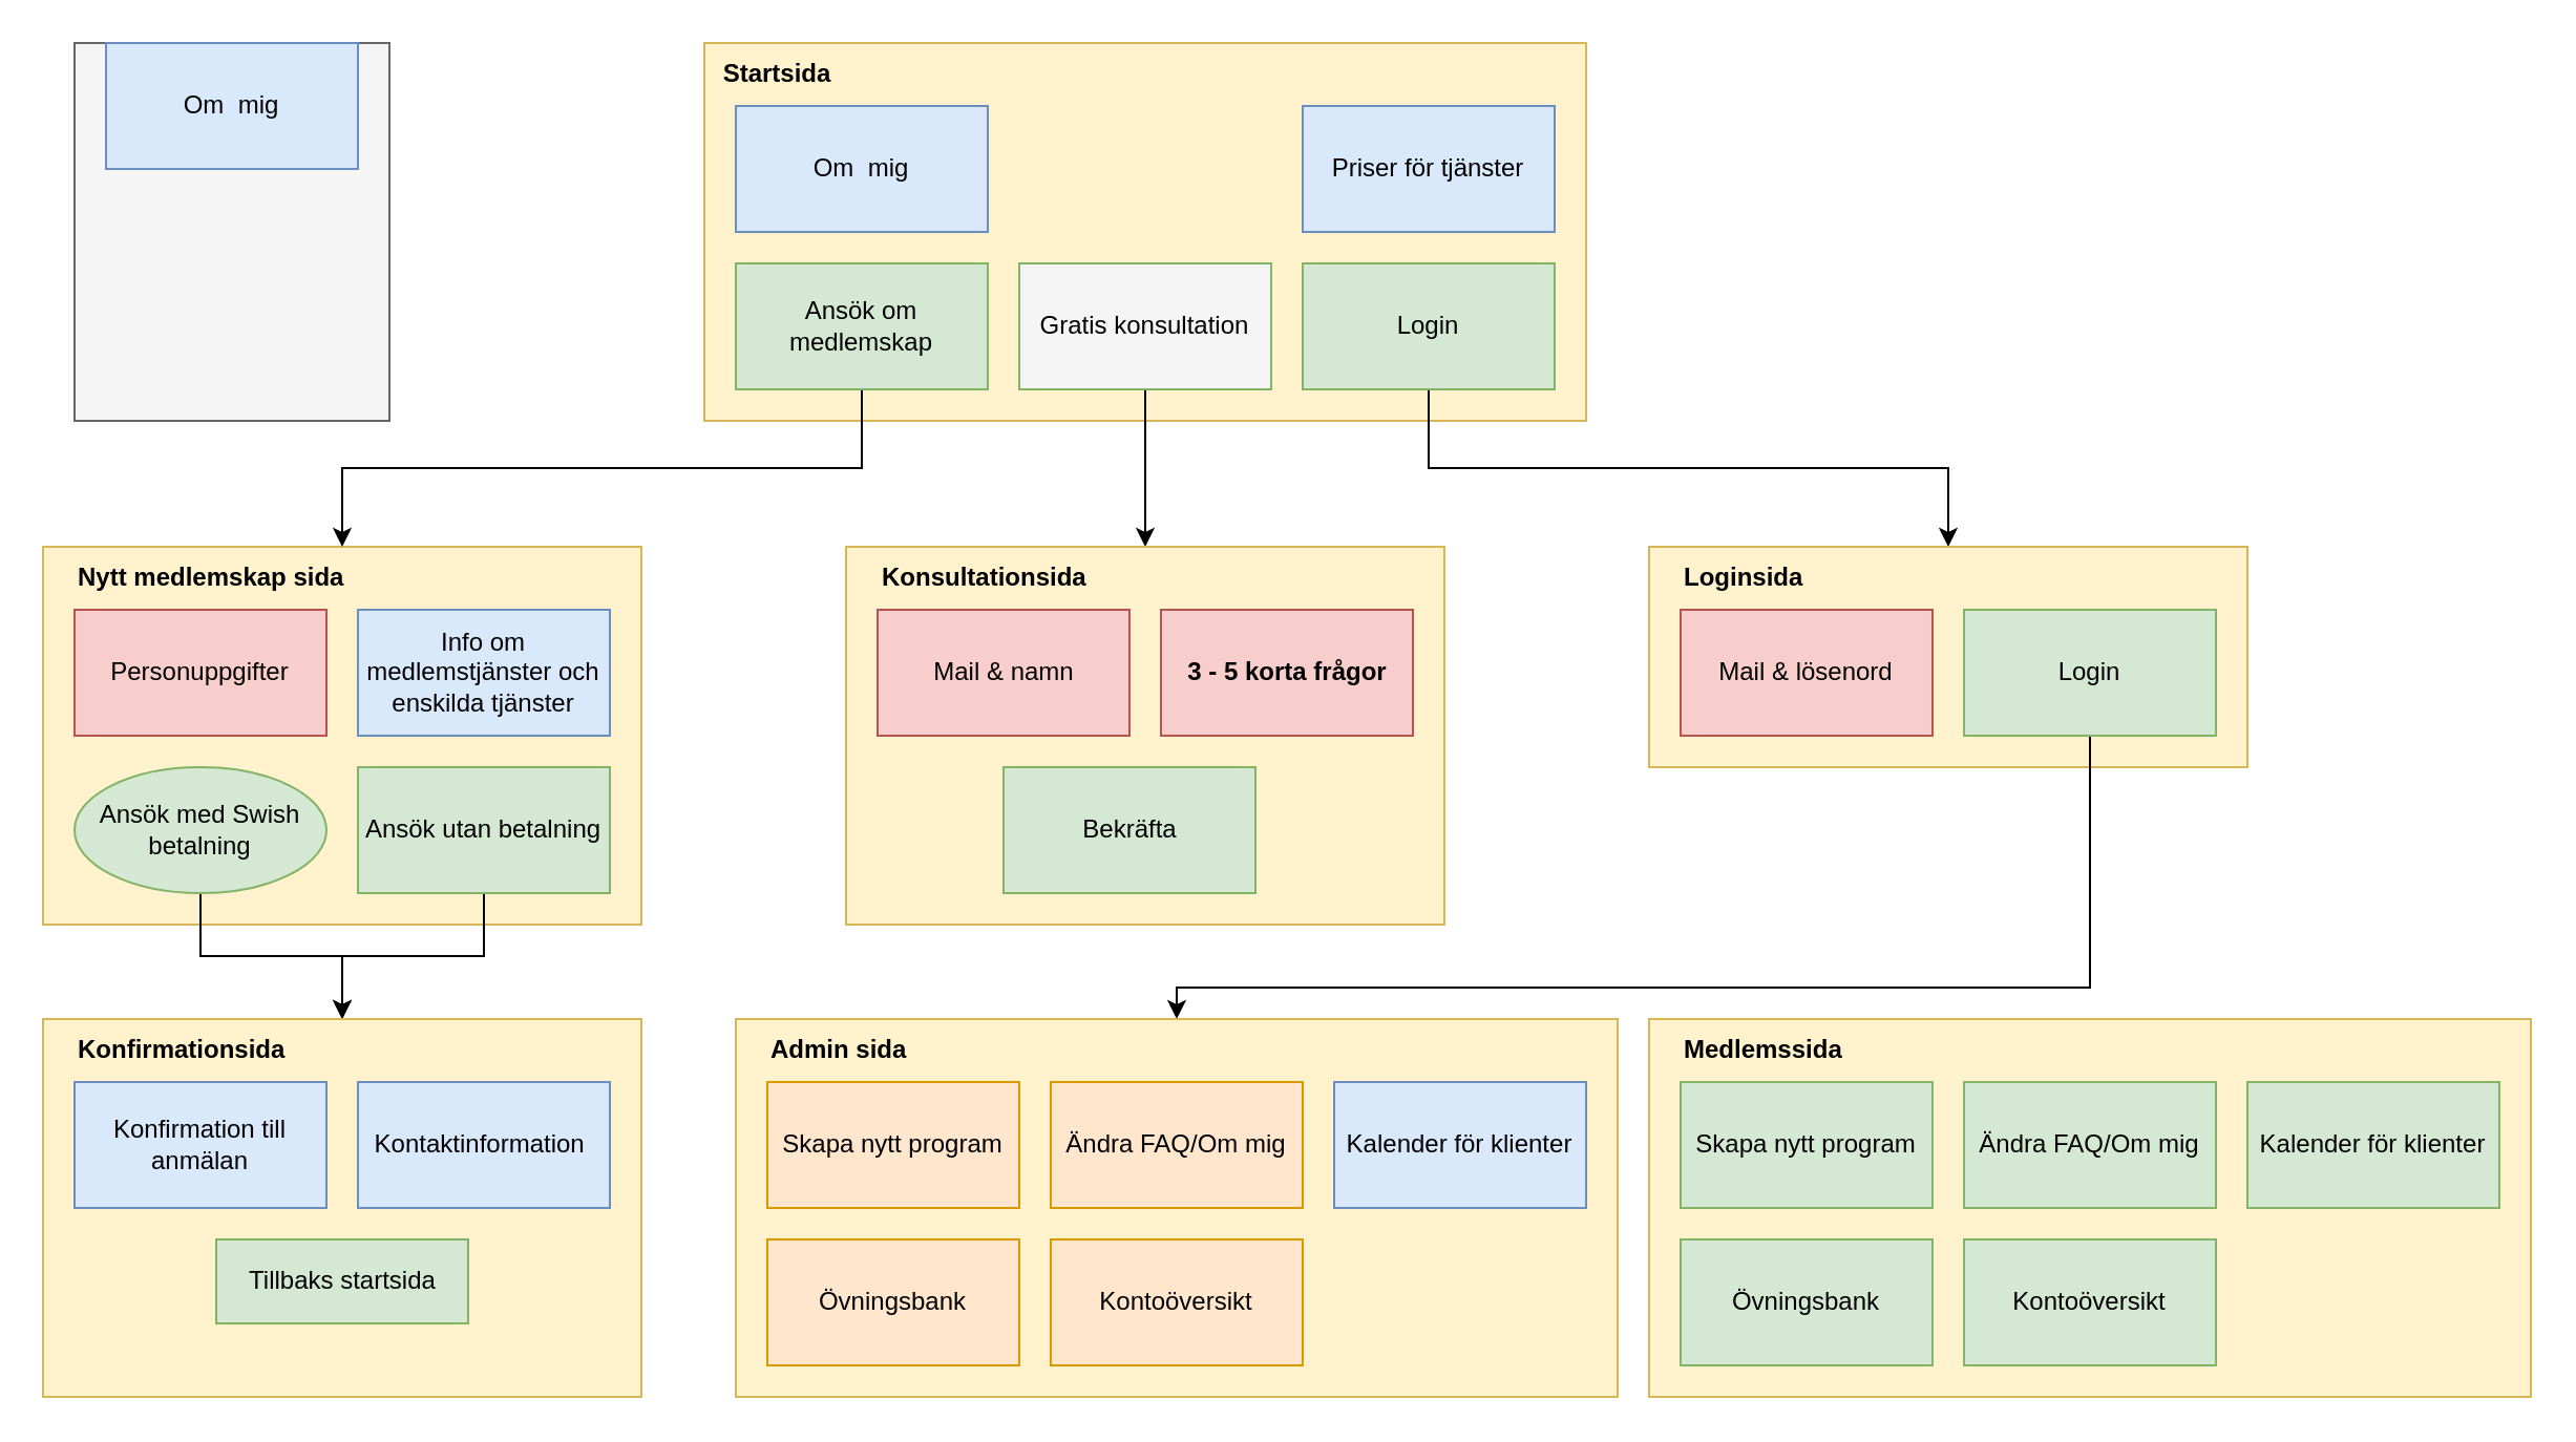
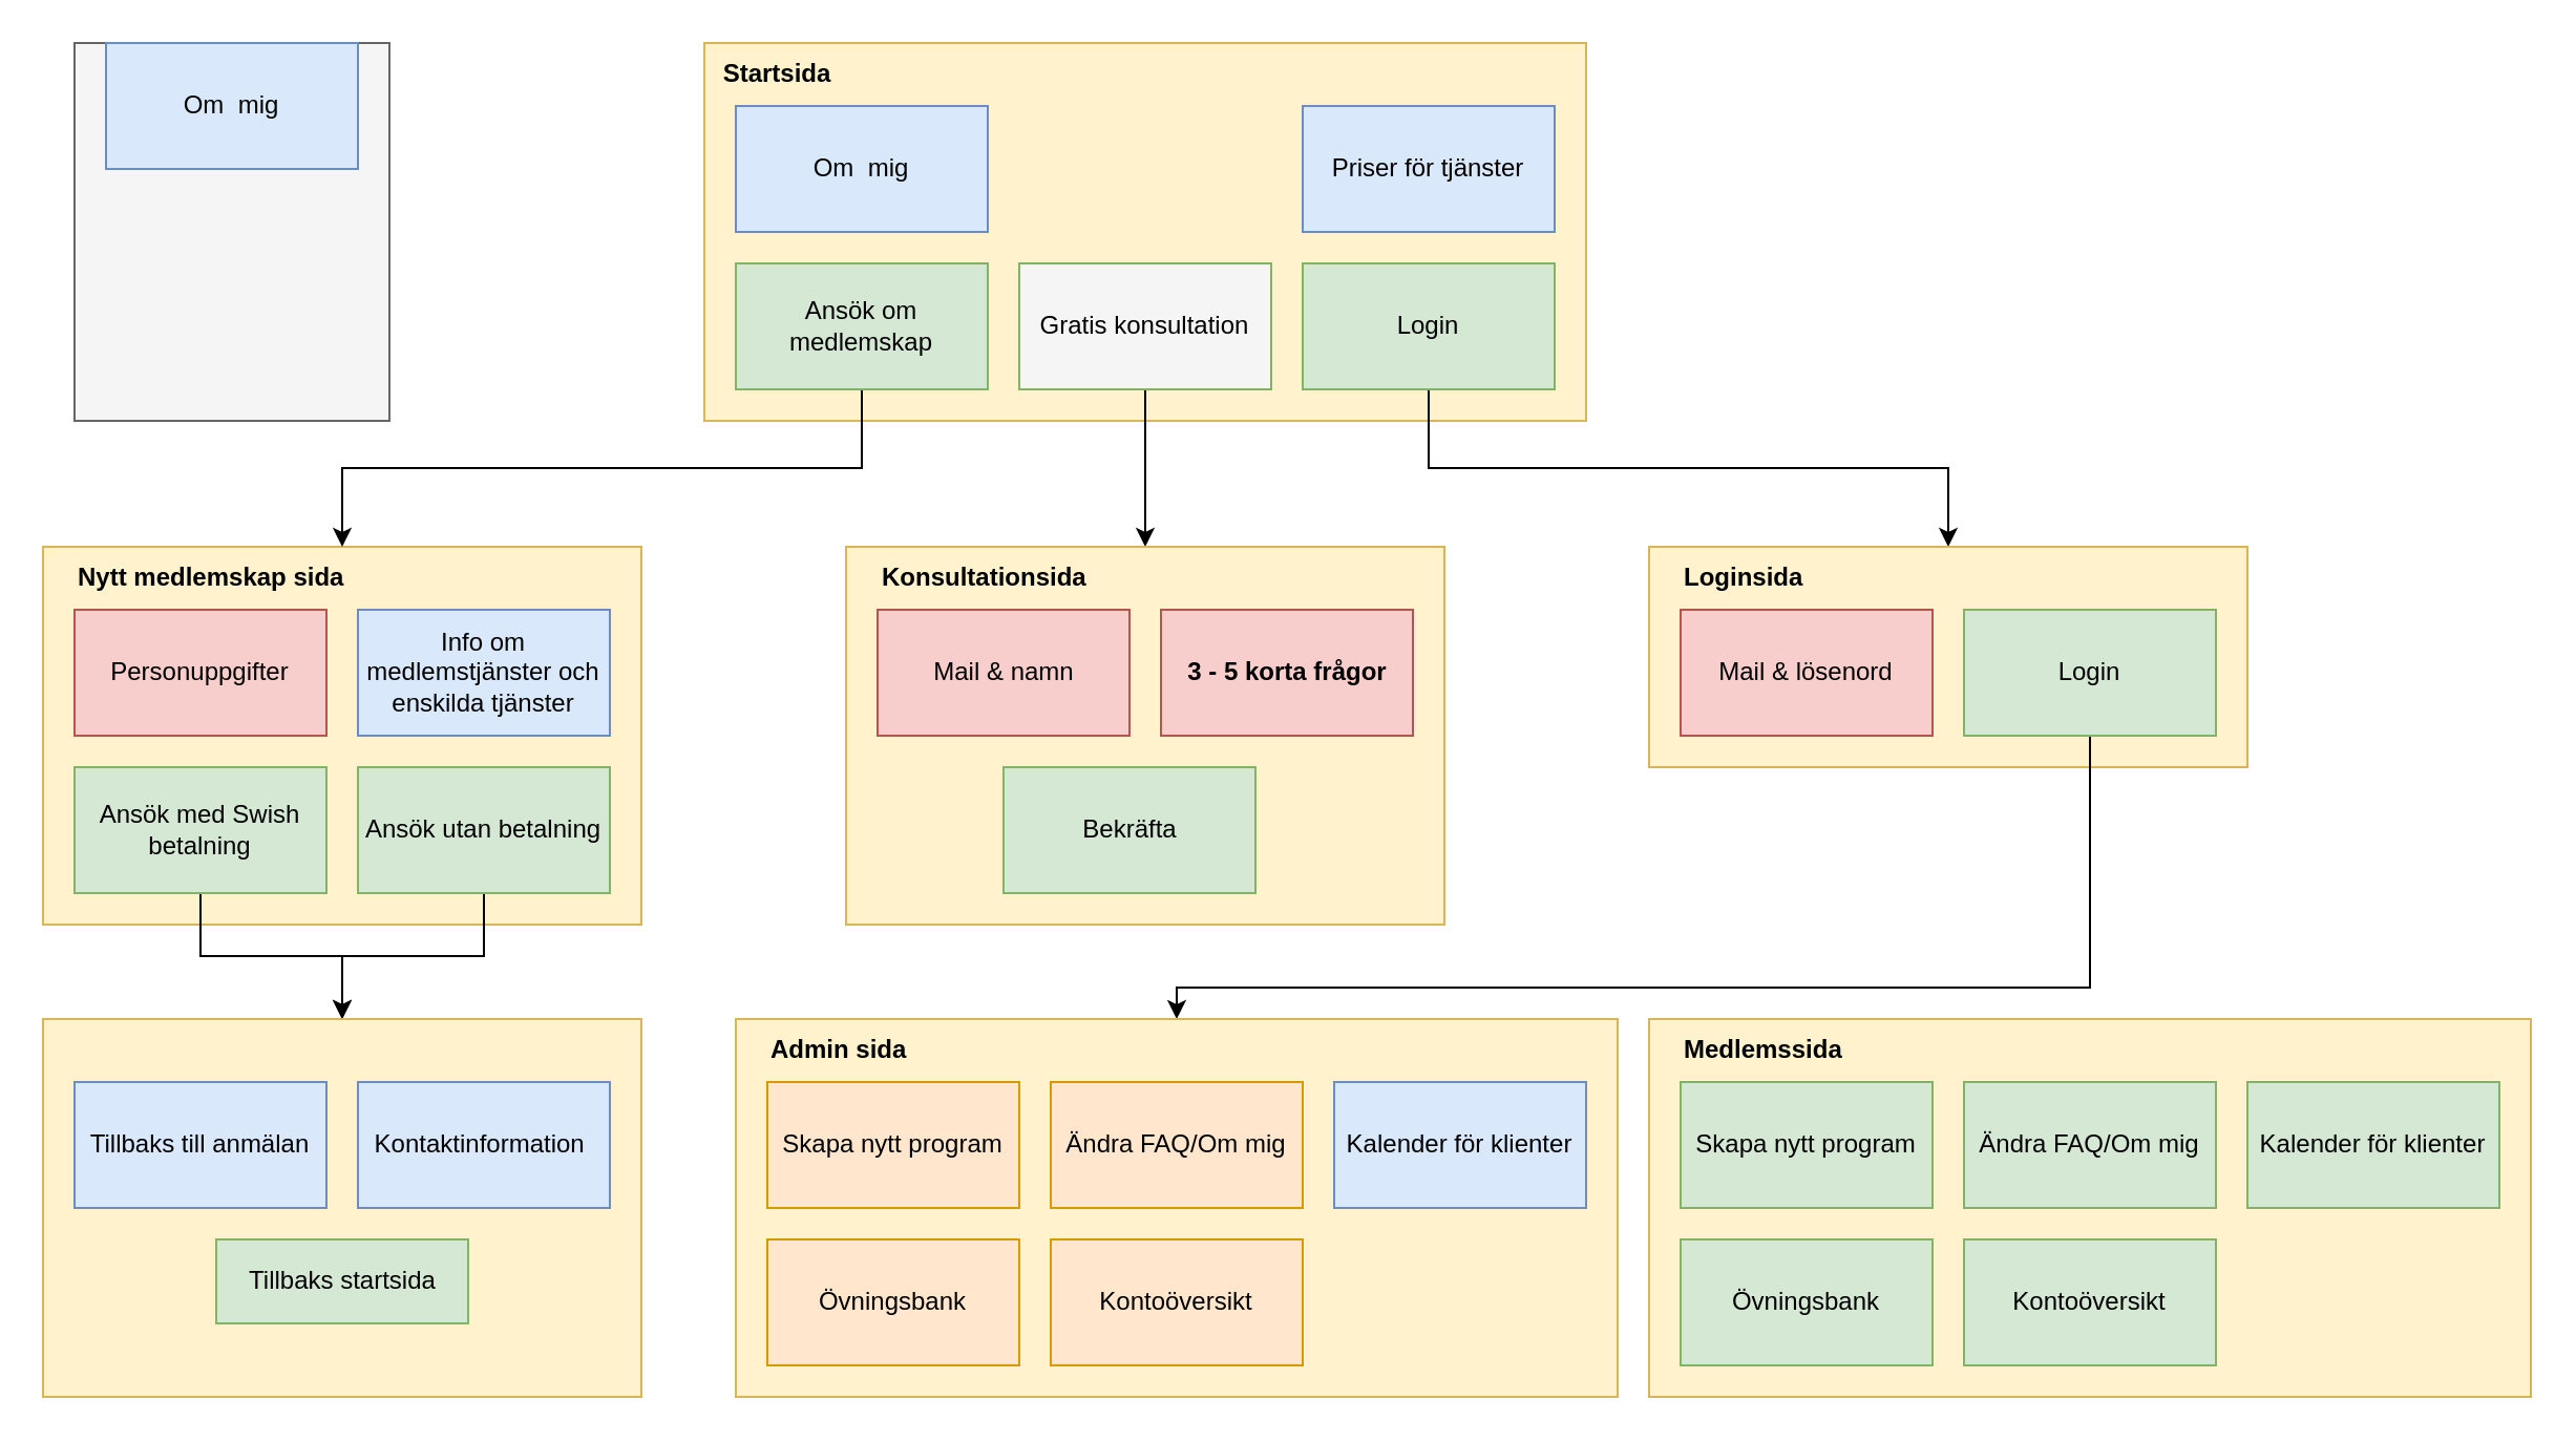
  <mxCell id="0" />
  <mxCell id="1" parent="0" />
  <mxCell id="2" value="" style="rounded=0;whiteSpace=wrap;html=1;fillColor=#fff2cc;strokeColor=#d6b656;" vertex="1" parent="1"><mxGeometry x="20" y="260" width="285" height="180" as="geometry" /></mxCell>
  <mxCell id="3" value="" style="rounded=0;whiteSpace=wrap;html=1;fillColor=#fff2cc;strokeColor=#d6b656;" vertex="1" parent="1"><mxGeometry x="335" y="20" width="420" height="180" as="geometry" /></mxCell>
  <mxCell id="4" value="Om&amp;nbsp; mig" style="rounded=0;whiteSpace=wrap;html=1;fillColor=#dae8fc;strokeColor=#6c8ebf;" vertex="1" parent="1"><mxGeometry x="350" y="50" width="120" height="60" as="geometry" /></mxCell>
  <mxCell id="5" value="Priser för tjänster" style="rounded=0;whiteSpace=wrap;html=1;fillColor=#dae8fc;strokeColor=#6c8ebf;" vertex="1" parent="1"><mxGeometry x="620" y="50" width="120" height="60" as="geometry" /></mxCell>
  <mxCell id="6" style="edgeStyle=orthogonalEdgeStyle;rounded=0;orthogonalLoop=1;jettySize=auto;html=1;exitX=0.5;exitY=1;exitDx=0;exitDy=0;" edge="1" parent="1" source="7" target="2"><mxGeometry relative="1" as="geometry" /></mxCell>
  <mxCell id="7" value="Ansök om medlemskap" style="rounded=0;whiteSpace=wrap;html=1;fillColor=#d5e8d4;strokeColor=#82b366;" vertex="1" parent="1"><mxGeometry x="350" y="125" width="120" height="60" as="geometry" /></mxCell>
  <mxCell id="8" style="edgeStyle=orthogonalEdgeStyle;rounded=0;orthogonalLoop=1;jettySize=auto;html=1;exitX=0.5;exitY=1;exitDx=0;exitDy=0;" edge="1" parent="1" source="9" target="25"><mxGeometry relative="1" as="geometry" /></mxCell>
  <mxCell id="9" value="Gratis konsultation" style="rounded=0;whiteSpace=wrap;html=1;fillColor=#f5f5f5;strokeColor=#82b366;" vertex="1" parent="1"><mxGeometry x="485" y="125" width="120" height="60" as="geometry" /></mxCell>
  <mxCell id="10" style="edgeStyle=orthogonalEdgeStyle;rounded=0;orthogonalLoop=1;jettySize=auto;html=1;exitX=0.5;exitY=1;exitDx=0;exitDy=0;" edge="1" parent="1" source="11" target="30"><mxGeometry relative="1" as="geometry" /></mxCell>
  <mxCell id="11" value="Login" style="rounded=0;whiteSpace=wrap;html=1;fillColor=#d5e8d4;strokeColor=#82b366;" vertex="1" parent="1"><mxGeometry x="620" y="125" width="120" height="60" as="geometry" /></mxCell>
  <mxCell id="12" value="Personuppgifter" style="rounded=0;whiteSpace=wrap;html=1;fillColor=#f8cecc;strokeColor=#b85450;" vertex="1" parent="1"><mxGeometry x="35" y="290" width="120" height="60" as="geometry" /></mxCell>
  <mxCell id="13" style="edgeStyle=orthogonalEdgeStyle;rounded=0;orthogonalLoop=1;jettySize=auto;html=1;exitX=0.5;exitY=1;exitDx=0;exitDy=0;" edge="1" parent="1" source="14" target="20"><mxGeometry relative="1" as="geometry" /></mxCell>
- <mxCell id="14" value="Ansök med Swish betalning" style="ellipse;whiteSpace=wrap;html=1;fillColor=#d5e8d4;strokeColor=#82b366;" vertex="1" parent="1"><mxGeometry x="35" y="365" width="120" height="60" as="geometry" /></mxCell>
+ <mxCell id="14" value="Ansök med Swish betalning" style="rounded=0;whiteSpace=wrap;html=1;fillColor=#d5e8d4;strokeColor=#82b366;" vertex="1" parent="1"><mxGeometry x="35" y="365" width="120" height="60" as="geometry" /></mxCell>
  <mxCell id="15" style="edgeStyle=orthogonalEdgeStyle;rounded=0;orthogonalLoop=1;jettySize=auto;html=1;exitX=0.5;exitY=1;exitDx=0;exitDy=0;" edge="1" parent="1" source="16" target="20"><mxGeometry relative="1" as="geometry" /></mxCell>
  <mxCell id="16" value="Ansök utan betalning" style="rounded=0;whiteSpace=wrap;html=1;fillColor=#d5e8d4;strokeColor=#82b366;" vertex="1" parent="1"><mxGeometry x="170" y="365" width="120" height="60" as="geometry" /></mxCell>
  <mxCell id="17" value="Info om medlemstjänster och enskilda tjänster" style="rounded=0;whiteSpace=wrap;html=1;fillColor=#dae8fc;strokeColor=#6c8ebf;" vertex="1" parent="1"><mxGeometry x="170" y="290" width="120" height="60" as="geometry" /></mxCell>
  <mxCell id="18" value="&lt;b&gt;Startsida&lt;/b&gt;" style="text;html=1;strokeColor=none;fillColor=none;align=center;verticalAlign=middle;whiteSpace=wrap;rounded=0;" vertex="1" parent="1"><mxGeometry x="350" y="20" width="40" height="30" as="geometry" /></mxCell>
  <mxCell id="19" value="&lt;b&gt;Nytt medlemskap sida&lt;/b&gt;" style="text;html=1;strokeColor=none;fillColor=none;align=left;verticalAlign=middle;whiteSpace=wrap;rounded=0;" vertex="1" parent="1"><mxGeometry x="35" y="260" width="180" height="30" as="geometry" /></mxCell>
  <mxCell id="20" value="" style="rounded=0;whiteSpace=wrap;html=1;fillColor=#fff2cc;strokeColor=#d6b656;" vertex="1" parent="1"><mxGeometry x="20" y="485" width="285" height="180" as="geometry" /></mxCell>
  <mxCell id="21" value="Tillbaks startsida" style="rounded=0;whiteSpace=wrap;html=1;fillColor=#d5e8d4;strokeColor=#82b366;" vertex="1" parent="1"><mxGeometry x="102.5" y="590" width="120" height="40" as="geometry" /></mxCell>
  <mxCell id="22" value="Kontaktinformation&amp;nbsp;" style="rounded=0;whiteSpace=wrap;html=1;fillColor=#dae8fc;strokeColor=#6c8ebf;" vertex="1" parent="1"><mxGeometry x="170" y="515" width="120" height="60" as="geometry" /></mxCell>
- <mxCell id="23" value="&lt;b&gt;Konfirmationsida&lt;/b&gt;" style="text;html=1;strokeColor=none;fillColor=none;align=left;verticalAlign=middle;whiteSpace=wrap;rounded=0;" vertex="1" parent="1"><mxGeometry x="35" y="485" width="180" height="30" as="geometry" /></mxCell>
- <mxCell id="24" value="Konfirmation till anmälan" style="rounded=0;whiteSpace=wrap;html=1;fillColor=#dae8fc;strokeColor=#6c8ebf;" vertex="1" parent="1"><mxGeometry x="35" y="515" width="120" height="60" as="geometry" /></mxCell>
+ <mxCell id="24" value="Tillbaks till anmälan" style="rounded=0;whiteSpace=wrap;html=1;fillColor=#dae8fc;strokeColor=#6c8ebf;" vertex="1" parent="1"><mxGeometry x="35" y="515" width="120" height="60" as="geometry" /></mxCell>
  <mxCell id="25" value="" style="rounded=0;whiteSpace=wrap;html=1;fillColor=#fff2cc;strokeColor=#d6b656;" vertex="1" parent="1"><mxGeometry x="402.5" y="260" width="285" height="180" as="geometry" /></mxCell>
  <mxCell id="26" value="Mail &amp;amp; namn" style="rounded=0;whiteSpace=wrap;html=1;fillColor=#f8cecc;strokeColor=#b85450;" vertex="1" parent="1"><mxGeometry x="417.5" y="290" width="120" height="60" as="geometry" /></mxCell>
  <mxCell id="27" value="Bekräfta" style="rounded=0;whiteSpace=wrap;html=1;fillColor=#d5e8d4;strokeColor=#82b366;" vertex="1" parent="1"><mxGeometry x="477.5" y="365" width="120" height="60" as="geometry" /></mxCell>
  <mxCell id="28" value="&lt;b&gt;Konsultationsida&lt;/b&gt;" style="text;html=1;strokeColor=none;fillColor=none;align=left;verticalAlign=middle;whiteSpace=wrap;rounded=0;" vertex="1" parent="1"><mxGeometry x="417.5" y="260" width="180" height="30" as="geometry" /></mxCell>
  <mxCell id="29" value="&lt;b&gt;3 - 5 korta frågor&lt;/b&gt;" style="rounded=0;whiteSpace=wrap;html=1;fillColor=#f8cecc;strokeColor=#b85450;" vertex="1" parent="1"><mxGeometry x="552.5" y="290" width="120" height="60" as="geometry" /></mxCell>
  <mxCell id="30" value="" style="rounded=0;whiteSpace=wrap;html=1;fillColor=#fff2cc;strokeColor=#d6b656;" vertex="1" parent="1"><mxGeometry x="785" y="260" width="285" height="105" as="geometry" /></mxCell>
  <mxCell id="31" value="Mail &amp;amp; lösenord" style="rounded=0;whiteSpace=wrap;html=1;fillColor=#f8cecc;strokeColor=#b85450;" vertex="1" parent="1"><mxGeometry x="800" y="290" width="120" height="60" as="geometry" /></mxCell>
  <mxCell id="32" style="edgeStyle=orthogonalEdgeStyle;rounded=0;orthogonalLoop=1;jettySize=auto;html=1;exitX=0.5;exitY=1;exitDx=0;exitDy=0;" edge="1" parent="1" source="33" target="35"><mxGeometry relative="1" as="geometry"><Array as="points"><mxPoint x="995" y="470" /><mxPoint x="560" y="470" /></Array></mxGeometry></mxCell>
  <mxCell id="33" value="Login" style="rounded=0;whiteSpace=wrap;html=1;fillColor=#d5e8d4;strokeColor=#82b366;" vertex="1" parent="1"><mxGeometry x="935" y="290" width="120" height="60" as="geometry" /></mxCell>
  <mxCell id="34" value="&lt;b&gt;Loginsida&lt;br&gt;&lt;/b&gt;" style="text;html=1;strokeColor=none;fillColor=none;align=left;verticalAlign=middle;whiteSpace=wrap;rounded=0;" vertex="1" parent="1"><mxGeometry x="800" y="260" width="180" height="30" as="geometry" /></mxCell>
  <mxCell id="35" value="" style="rounded=0;whiteSpace=wrap;html=1;fillColor=#fff2cc;strokeColor=#d6b656;" vertex="1" parent="1"><mxGeometry x="350" y="485" width="420" height="180" as="geometry" /></mxCell>
  <mxCell id="36" value="Kontoöversikt" style="rounded=0;whiteSpace=wrap;html=1;fillColor=#ffe6cc;strokeColor=#d79b00;" vertex="1" parent="1"><mxGeometry x="500" y="590" width="120" height="60" as="geometry" /></mxCell>
  <mxCell id="37" value="&lt;b&gt;Admin sida&lt;br&gt;&lt;/b&gt;" style="text;html=1;strokeColor=none;fillColor=none;align=left;verticalAlign=middle;whiteSpace=wrap;rounded=0;" vertex="1" parent="1"><mxGeometry x="365" y="485" width="180" height="30" as="geometry" /></mxCell>
  <mxCell id="38" value="Ändra FAQ/Om mig" style="rounded=0;whiteSpace=wrap;html=1;fillColor=#ffe6cc;strokeColor=#d79b00;" vertex="1" parent="1"><mxGeometry x="500" y="515" width="120" height="60" as="geometry" /></mxCell>
  <mxCell id="39" value="Skapa nytt program" style="rounded=0;whiteSpace=wrap;html=1;fillColor=#ffe6cc;strokeColor=#d79b00;" vertex="1" parent="1"><mxGeometry x="365" y="515" width="120" height="60" as="geometry" /></mxCell>
  <mxCell id="40" value="Övningsbank" style="rounded=0;whiteSpace=wrap;html=1;fillColor=#ffe6cc;strokeColor=#d79b00;" vertex="1" parent="1"><mxGeometry x="365" y="590" width="120" height="60" as="geometry" /></mxCell>
  <mxCell id="41" value="Kalender för klienter" style="rounded=0;whiteSpace=wrap;html=1;fillColor=#dae8fc;strokeColor=#6c8ebf;" vertex="1" parent="1"><mxGeometry x="635" y="515" width="120" height="60" as="geometry" /></mxCell>
  <mxCell id="42" value="" style="rounded=0;whiteSpace=wrap;html=1;fillColor=#fff2cc;strokeColor=#d6b656;" vertex="1" parent="1"><mxGeometry x="785" y="485" width="420" height="180" as="geometry" /></mxCell>
  <mxCell id="43" value="Kontoöversikt" style="rounded=0;whiteSpace=wrap;html=1;fillColor=#d5e8d4;strokeColor=#82b366;" vertex="1" parent="1"><mxGeometry x="935" y="590" width="120" height="60" as="geometry" /></mxCell>
  <mxCell id="44" value="&lt;b&gt;Medlemssida&lt;br&gt;&lt;/b&gt;" style="text;html=1;strokeColor=none;fillColor=none;align=left;verticalAlign=middle;whiteSpace=wrap;rounded=0;" vertex="1" parent="1"><mxGeometry x="800" y="485" width="180" height="30" as="geometry" /></mxCell>
  <mxCell id="45" value="Ändra FAQ/Om mig" style="rounded=0;whiteSpace=wrap;html=1;fillColor=#d5e8d4;strokeColor=#82b366;" vertex="1" parent="1"><mxGeometry x="935" y="515" width="120" height="60" as="geometry" /></mxCell>
  <mxCell id="46" value="Skapa nytt program" style="rounded=0;whiteSpace=wrap;html=1;fillColor=#d5e8d4;strokeColor=#82b366;" vertex="1" parent="1"><mxGeometry x="800" y="515" width="120" height="60" as="geometry" /></mxCell>
  <mxCell id="47" value="Övningsbank" style="rounded=0;whiteSpace=wrap;html=1;fillColor=#d5e8d4;strokeColor=#82b366;" vertex="1" parent="1"><mxGeometry x="800" y="590" width="120" height="60" as="geometry" /></mxCell>
  <mxCell id="48" value="Kalender för klienter" style="rounded=0;whiteSpace=wrap;html=1;fillColor=#d5e8d4;strokeColor=#82b366;" vertex="1" parent="1"><mxGeometry x="1070" y="515" width="120" height="60" as="geometry" /></mxCell>
  <mxCell id="49" value="" style="rounded=0;whiteSpace=wrap;html=1;fillColor=#f5f5f5;strokeColor=#666666;fontColor=#333333;" vertex="1" parent="1"><mxGeometry x="35" y="20" width="150" height="180" as="geometry" /></mxCell>
  <mxCell id="50" value="Om&amp;nbsp; mig" style="rounded=0;whiteSpace=wrap;html=1;fillColor=#dae8fc;strokeColor=#6c8ebf;" vertex="1" parent="1"><mxGeometry x="50" y="20" width="120" height="60" as="geometry" /></mxCell>
